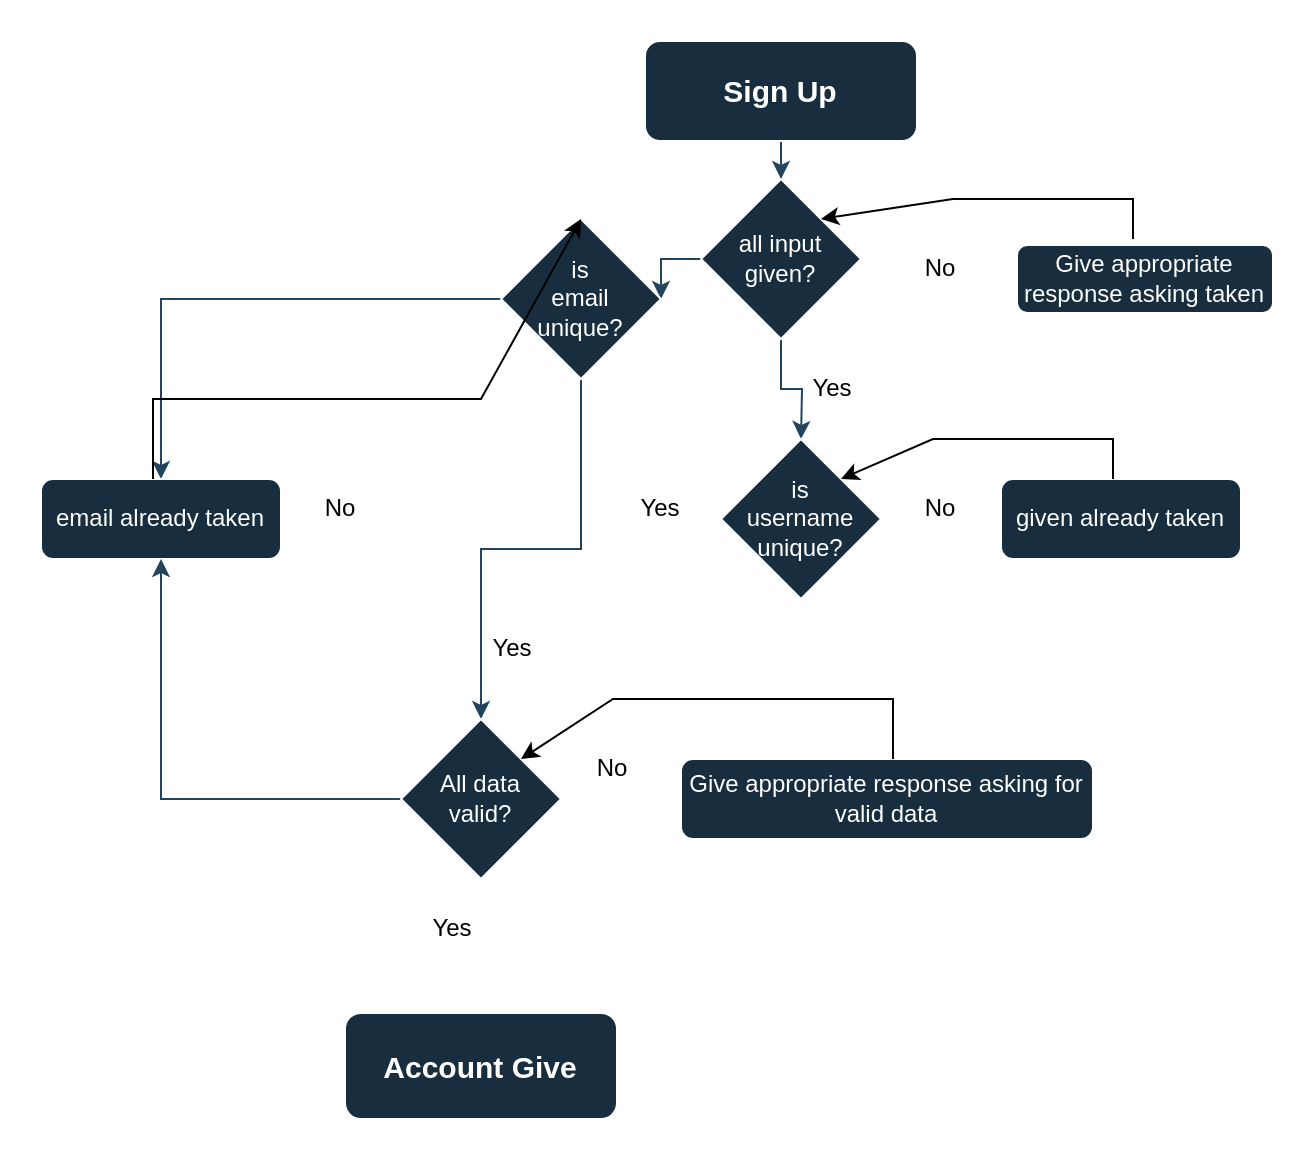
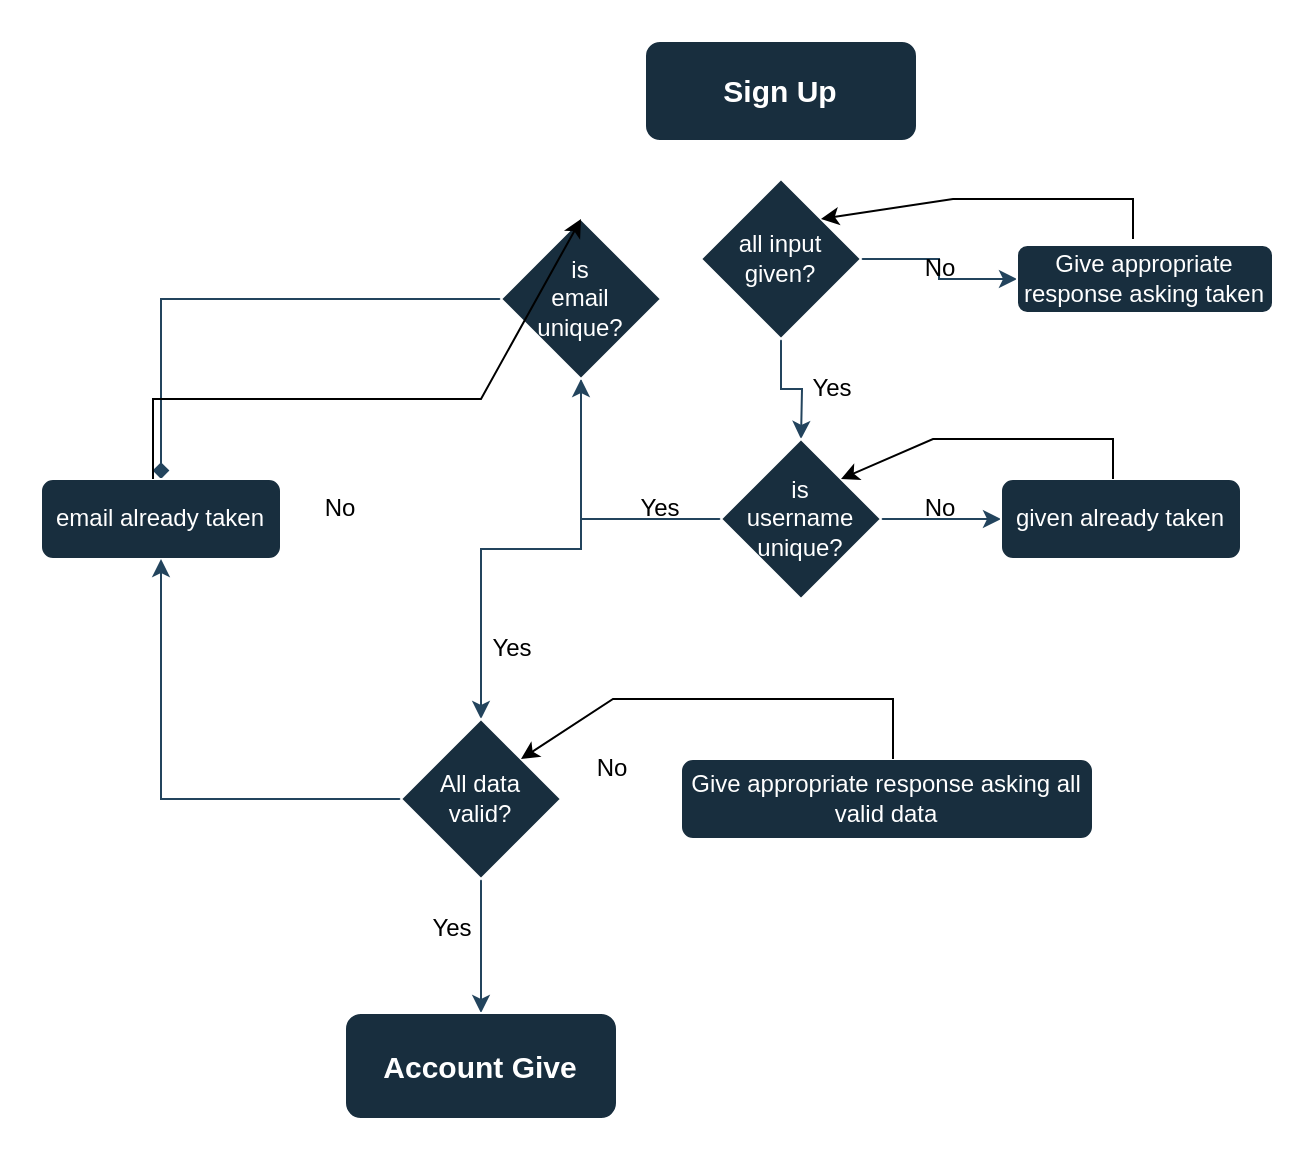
  <mxCell id="0" />
  <mxCell id="1" parent="0" />
- <mxCell id="2" value="" style="edgeStyle=orthogonalEdgeStyle;rounded=0;orthogonalLoop=1;jettySize=auto;html=1;labelBackgroundColor=none;strokeColor=#23445D;fontColor=default;" edge="1" parent="1" source="3" target="6"><mxGeometry relative="1" as="geometry" /></mxCell>
  <mxCell id="3" value="Sign Up" style="rounded=1;whiteSpace=wrap;html=1;fontSize=15;fontStyle=1;labelBackgroundColor=none;fillColor=#182E3E;strokeColor=#FFFFFF;fontColor=#FFFFFF;" vertex="1" parent="1"><mxGeometry x="322" y="20" width="136" height="50" as="geometry" /></mxCell>
- <mxCell id="4" value="" style="edgeStyle=orthogonalEdgeStyle;rounded=0;orthogonalLoop=1;jettySize=auto;html=1;labelBackgroundColor=none;strokeColor=#23445D;fontColor=default;" edge="1" parent="1" source="6" target="16"><mxGeometry relative="1" as="geometry" /></mxCell>
+ <mxCell id="4" value="" style="edgeStyle=orthogonalEdgeStyle;rounded=0;orthogonalLoop=1;jettySize=auto;html=1;labelBackgroundColor=none;strokeColor=#23445D;fontColor=default;" edge="1" parent="1" source="6" target="7"><mxGeometry relative="1" as="geometry" /></mxCell>
  <mxCell id="5" value="" style="edgeStyle=orthogonalEdgeStyle;rounded=0;orthogonalLoop=1;jettySize=auto;html=1;labelBackgroundColor=none;strokeColor=#23445D;fontColor=default;" edge="1" parent="1" source="6"><mxGeometry relative="1" as="geometry"><mxPoint x="400" y="219" as="targetPoint" /></mxGeometry></mxCell>
  <mxCell id="6" value="all input given?" style="rhombus;whiteSpace=wrap;html=1;labelBackgroundColor=none;fillColor=#182E3E;strokeColor=#FFFFFF;fontColor=#FFFFFF;" vertex="1" parent="1"><mxGeometry x="350" y="89" width="80" height="80" as="geometry" /></mxCell>
  <mxCell id="7" value="Give appropriate response asking taken" style="rounded=1;whiteSpace=wrap;html=1;labelBackgroundColor=none;fillColor=#182E3E;strokeColor=#FFFFFF;fontColor=#FFFFFF;" vertex="1" parent="1"><mxGeometry x="508" y="122" width="128" height="34" as="geometry" /></mxCell>
  <mxCell id="8" value="No" style="text;html=1;strokeColor=none;fillColor=none;align=center;verticalAlign=middle;whiteSpace=wrap;rounded=0;labelBackgroundColor=none;fontColor=#000000;" vertex="1" parent="1"><mxGeometry x="440" y="119" width="60" height="30" as="geometry" /></mxCell>
  <mxCell id="9" value="Yes" style="text;html=1;strokeColor=none;fillColor=none;align=center;verticalAlign=middle;whiteSpace=wrap;rounded=0;labelBackgroundColor=none;fontColor=#000000;" vertex="1" parent="1"><mxGeometry x="386" y="179" width="60" height="30" as="geometry" /></mxCell>
+ <mxCell id="10" value="" style="edgeStyle=orthogonalEdgeStyle;rounded=0;orthogonalLoop=1;jettySize=auto;html=1;labelBackgroundColor=none;strokeColor=#23445D;fontColor=default;" edge="1" parent="1" source="12" target="13"><mxGeometry relative="1" as="geometry" /></mxCell>
+ <mxCell id="11" value="" style="edgeStyle=orthogonalEdgeStyle;rounded=0;orthogonalLoop=1;jettySize=auto;html=1;labelBackgroundColor=none;strokeColor=#23445D;fontColor=default;" edge="1" parent="1" source="12" target="16"><mxGeometry relative="1" as="geometry" /></mxCell>
  <mxCell id="12" value="is &lt;br&gt;username unique?" style="rhombus;whiteSpace=wrap;html=1;labelBackgroundColor=none;fillColor=#182E3E;strokeColor=#FFFFFF;fontColor=#FFFFFF;" vertex="1" parent="1"><mxGeometry x="360" y="219" width="80" height="80" as="geometry" /></mxCell>
  <mxCell id="13" value="given already taken" style="rounded=1;whiteSpace=wrap;html=1;labelBackgroundColor=none;fillColor=#182E3E;strokeColor=#FFFFFF;fontColor=#FFFFFF;" vertex="1" parent="1"><mxGeometry x="500" y="239" width="120" height="40" as="geometry" /></mxCell>
- <mxCell id="14" value="" style="edgeStyle=orthogonalEdgeStyle;rounded=0;orthogonalLoop=1;jettySize=auto;html=1;labelBackgroundColor=none;strokeColor=#23445D;fontColor=default;" edge="1" parent="1" source="16" target="17"><mxGeometry relative="1" as="geometry" /></mxCell>
+ <mxCell id="14" value="" style="edgeStyle=orthogonalEdgeStyle;rounded=0;orthogonalLoop=1;jettySize=auto;html=1;labelBackgroundColor=none;strokeColor=#23445D;fontColor=default;endArrow=diamond;" edge="1" parent="1" source="16" target="17"><mxGeometry relative="1" as="geometry" /></mxCell>
  <mxCell id="15" value="" style="edgeStyle=orthogonalEdgeStyle;rounded=0;orthogonalLoop=1;jettySize=auto;html=1;labelBackgroundColor=none;strokeColor=#23445D;fontColor=default;" edge="1" parent="1" source="16" target="20"><mxGeometry relative="1" as="geometry" /></mxCell>
  <mxCell id="16" value="is &lt;br&gt;email&lt;br&gt;unique?" style="rhombus;whiteSpace=wrap;html=1;labelBackgroundColor=none;fillColor=#182E3E;strokeColor=#FFFFFF;fontColor=#FFFFFF;" vertex="1" parent="1"><mxGeometry x="250" y="109" width="80" height="80" as="geometry" /></mxCell>
  <mxCell id="17" value="email already taken" style="rounded=1;whiteSpace=wrap;html=1;labelBackgroundColor=none;fillColor=#182E3E;strokeColor=#FFFFFF;fontColor=#FFFFFF;" vertex="1" parent="1"><mxGeometry x="20" y="239" width="120" height="40" as="geometry" /></mxCell>
  <mxCell id="18" value="" style="edgeStyle=orthogonalEdgeStyle;rounded=0;orthogonalLoop=1;jettySize=auto;html=1;labelBackgroundColor=none;strokeColor=#23445D;fontColor=default;" edge="1" parent="1" source="20" target="17"><mxGeometry relative="1" as="geometry" /></mxCell>
+ <mxCell id="19" value="" style="edgeStyle=orthogonalEdgeStyle;rounded=0;orthogonalLoop=1;jettySize=auto;html=1;labelBackgroundColor=none;strokeColor=#23445D;fontColor=default;" edge="1" parent="1" source="20" target="22"><mxGeometry relative="1" as="geometry" /></mxCell>
  <mxCell id="20" value="All data &lt;br&gt;valid?" style="rhombus;whiteSpace=wrap;html=1;labelBackgroundColor=none;fillColor=#182E3E;strokeColor=#FFFFFF;fontColor=#FFFFFF;" vertex="1" parent="1"><mxGeometry x="200" y="359" width="80" height="80" as="geometry" /></mxCell>
- <mxCell id="21" value="Give appropriate response asking for valid data" style="rounded=1;whiteSpace=wrap;html=1;labelBackgroundColor=none;fillColor=#182E3E;strokeColor=#FFFFFF;fontColor=#FFFFFF;" vertex="1" parent="1"><mxGeometry x="340" y="379" width="206" height="40" as="geometry" /></mxCell>
+ <mxCell id="21" value="Give appropriate response asking all valid data" style="rounded=1;whiteSpace=wrap;html=1;labelBackgroundColor=none;fillColor=#182E3E;strokeColor=#FFFFFF;fontColor=#FFFFFF;" vertex="1" parent="1"><mxGeometry x="340" y="379" width="206" height="40" as="geometry" /></mxCell>
  <mxCell id="22" value="Account Give" style="rounded=1;whiteSpace=wrap;html=1;fontSize=15;fontStyle=1;labelBackgroundColor=none;fillColor=#182E3E;strokeColor=#FFFFFF;fontColor=#FFFFFF;" vertex="1" parent="1"><mxGeometry x="172" y="506" width="136" height="53" as="geometry" /></mxCell>
  <mxCell id="23" value="No" style="text;html=1;strokeColor=none;fillColor=none;align=center;verticalAlign=middle;whiteSpace=wrap;rounded=0;labelBackgroundColor=none;fontColor=#000000;" vertex="1" parent="1"><mxGeometry x="440" y="239" width="60" height="30" as="geometry" /></mxCell>
  <mxCell id="24" value="Yes" style="text;html=1;strokeColor=none;fillColor=none;align=center;verticalAlign=middle;whiteSpace=wrap;rounded=0;labelBackgroundColor=none;fontColor=#000000;" vertex="1" parent="1"><mxGeometry x="300" y="239" width="60" height="30" as="geometry" /></mxCell>
  <mxCell id="25" value="No" style="text;html=1;strokeColor=none;fillColor=none;align=center;verticalAlign=middle;whiteSpace=wrap;rounded=0;labelBackgroundColor=none;fontColor=#000000;" vertex="1" parent="1"><mxGeometry x="140" y="239" width="60" height="30" as="geometry" /></mxCell>
  <mxCell id="26" value="Yes" style="text;html=1;strokeColor=none;fillColor=none;align=center;verticalAlign=middle;whiteSpace=wrap;rounded=0;labelBackgroundColor=none;fontColor=#000000;" vertex="1" parent="1"><mxGeometry x="226" y="309" width="60" height="30" as="geometry" /></mxCell>
  <mxCell id="27" value="No" style="text;html=1;strokeColor=none;fillColor=none;align=center;verticalAlign=middle;whiteSpace=wrap;rounded=0;labelBackgroundColor=none;fontColor=#000000;" vertex="1" parent="1"><mxGeometry x="276" y="369" width="60" height="30" as="geometry" /></mxCell>
  <mxCell id="28" value="Yes" style="text;html=1;strokeColor=none;fillColor=none;align=center;verticalAlign=middle;whiteSpace=wrap;rounded=0;labelBackgroundColor=none;fontColor=#000000;" vertex="1" parent="1"><mxGeometry x="196" y="449" width="60" height="30" as="geometry" /></mxCell>
  <mxCell id="29" value="" style="endArrow=classic;html=1;rounded=0;entryX=1;entryY=0;entryDx=0;entryDy=0;" edge="1" parent="1" target="6"><mxGeometry width="50" height="50" relative="1" as="geometry"><mxPoint x="566" y="119" as="sourcePoint" /><mxPoint x="616" y="69" as="targetPoint" /><Array as="points"><mxPoint x="566" y="99" /><mxPoint x="476" y="99" /></Array></mxGeometry></mxCell>
  <mxCell id="30" value="" style="endArrow=classic;html=1;rounded=0;entryX=1;entryY=0;entryDx=0;entryDy=0;" edge="1" parent="1" target="12"><mxGeometry width="50" height="50" relative="1" as="geometry"><mxPoint x="556" y="239" as="sourcePoint" /><mxPoint x="606" y="189" as="targetPoint" /><Array as="points"><mxPoint x="556" y="219" /><mxPoint x="466" y="219" /></Array></mxGeometry></mxCell>
  <mxCell id="31" value="" style="endArrow=classic;html=1;rounded=0;entryX=0.5;entryY=0;entryDx=0;entryDy=0;" edge="1" parent="1" target="16"><mxGeometry width="50" height="50" relative="1" as="geometry"><mxPoint x="76" y="239" as="sourcePoint" /><mxPoint x="126" y="189" as="targetPoint" /><Array as="points"><mxPoint x="76" y="199" /><mxPoint x="240" y="199" /></Array></mxGeometry></mxCell>
  <mxCell id="32" value="" style="endArrow=classic;html=1;rounded=0;entryX=1;entryY=0;entryDx=0;entryDy=0;" edge="1" parent="1" target="20"><mxGeometry width="50" height="50" relative="1" as="geometry"><mxPoint x="446" y="379" as="sourcePoint" /><mxPoint x="496" y="329" as="targetPoint" /><Array as="points"><mxPoint x="446" y="349" /><mxPoint x="306" y="349" /></Array></mxGeometry></mxCell>
